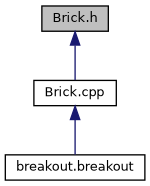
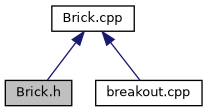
  digraph {
    node [color=black fillcolor=white fontname=Helvetica fontsize=10 shape=record style=filled]
    edge [color=midnightblue dir=back fontname=Helvetica fontsize=10 labelfontname=Helvetica labelfontsize=10 style=solid]
    n1 [fillcolor=grey75 fontcolor=black height=0.2 label="Brick.h" width=0.4]
    n2 [height=0.2 label="Brick.cpp" width=0.4]
-   n3 [height=0.2 label="breakout.breakout" width=0.4]
-   n1 -> n2
+   n3 [height=0.2 label="breakout.cpp" width=0.4]
+   n2 -> n1
    n2 -> n3
  }
